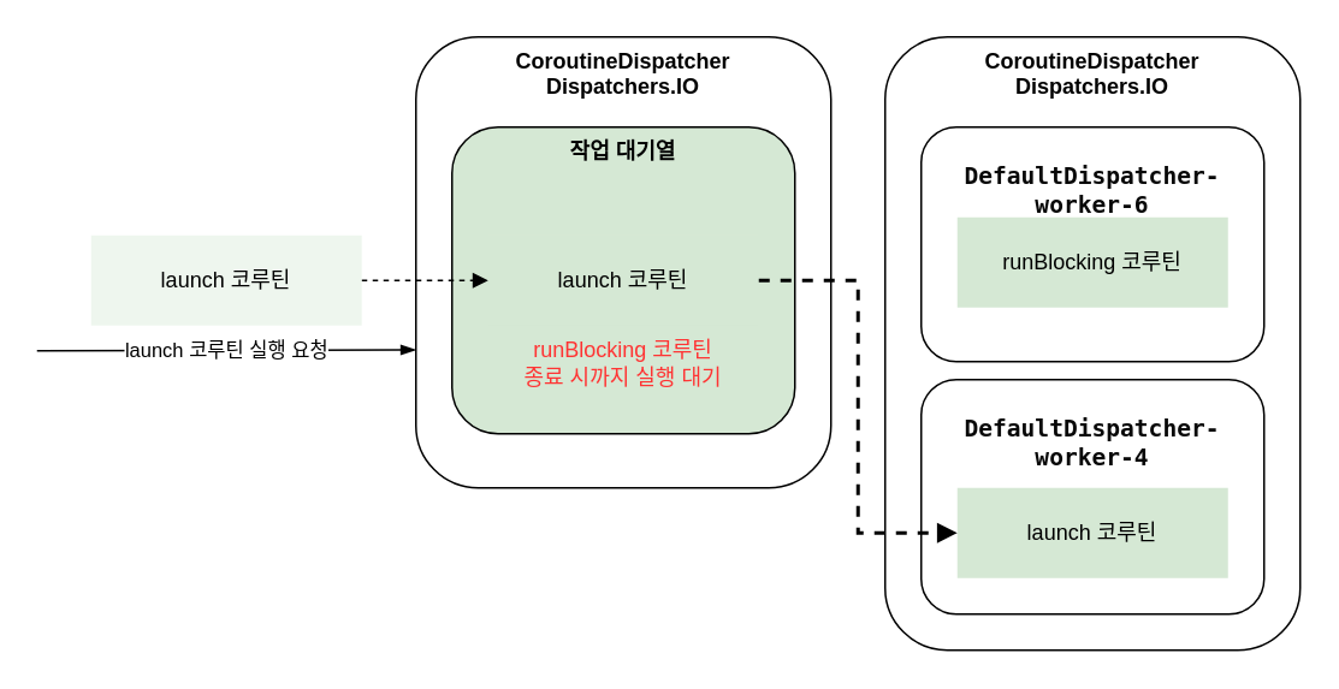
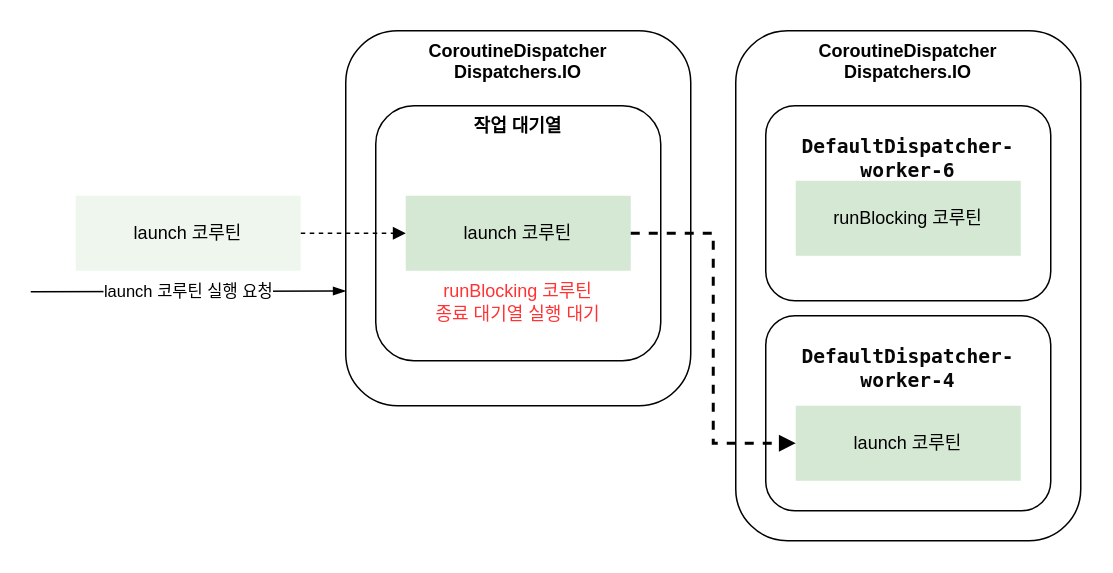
  <mxCell id="0" />
  <mxCell id="1" parent="0" />
  <mxCell id="2" value="CoroutineDispatcher&lt;br&gt;Dispatchers.IO" style="rounded=1;whiteSpace=wrap;html=1;fontStyle=1;verticalAlign=top;" vertex="1" parent="1"><mxGeometry x="490" y="20" width="230" height="340" as="geometry" /></mxCell>
  <mxCell id="3" value="CoroutineDispatcher&lt;br&gt;Dispatchers.IO" style="rounded=1;whiteSpace=wrap;html=1;fontStyle=1;verticalAlign=top;" vertex="1" parent="1"><mxGeometry x="230" y="20" width="230" height="250" as="geometry" /></mxCell>
- <mxCell id="4" value="작업 대기열" style="rounded=1;whiteSpace=wrap;html=1;fontStyle=1;verticalAlign=top;fillColor=#d5e8d4;" vertex="1" parent="1"><mxGeometry x="250" y="70" width="190" height="170" as="geometry" /></mxCell>
+ <mxCell id="4" value="작업 대기열" style="rounded=1;whiteSpace=wrap;html=1;fontStyle=1;verticalAlign=top;" vertex="1" parent="1"><mxGeometry x="250" y="70" width="190" height="170" as="geometry" /></mxCell>
  <mxCell id="5" value="launch 코루틴" style="rounded=0;whiteSpace=wrap;html=1;fillColor=#d5e8d4;strokeColor=none;" vertex="1" parent="1"><mxGeometry x="270" y="130" width="150" height="50" as="geometry" /></mxCell>
- <mxCell id="6" value="runBlocking 코루틴&lt;div&gt;종료 시까지 실행 대기&lt;/div&gt;" style="text;html=1;align=center;verticalAlign=middle;whiteSpace=wrap;rounded=0;fontColor=#FF3333;" vertex="1" parent="1"><mxGeometry x="285" y="176" width="120" height="50" as="geometry" /></mxCell>
+ <mxCell id="6" value="runBlocking 코루틴&lt;div&gt;종료 대기열 실행 대기&lt;/div&gt;" style="text;html=1;align=center;verticalAlign=middle;whiteSpace=wrap;rounded=0;fontColor=#FF3333;" vertex="1" parent="1"><mxGeometry x="285" y="176" width="120" height="50" as="geometry" /></mxCell>
  <mxCell id="7" value="&lt;div style=&quot;background-color:#ffffff;color:#080808&quot;&gt;&lt;pre style=&quot;font-family:'IBM Plex Mono',monospace;font-size:9.8pt;&quot;&gt;DefaultDispatcher-&lt;br/&gt;worker-6&lt;/pre&gt;&lt;/div&gt;" style="rounded=1;whiteSpace=wrap;html=1;fontStyle=1;verticalAlign=top;" vertex="1" parent="1"><mxGeometry x="510" y="70" width="190" height="130" as="geometry" /></mxCell>
  <mxCell id="8" value="runBlocking 코루틴" style="rounded=0;whiteSpace=wrap;html=1;fillColor=#d5e8d4;strokeColor=none;" vertex="1" parent="1"><mxGeometry x="530" y="120" width="150" height="50" as="geometry" /></mxCell>
  <mxCell id="9" value="" style="endArrow=blockThin;html=1;rounded=0;entryX=0;entryY=0.75;entryDx=0;entryDy=0;endFill=1;" edge="1" parent="1"><mxGeometry width="50" height="50" relative="1" as="geometry"><mxPoint x="20" y="194" as="sourcePoint" /><mxPoint x="230" y="193.5" as="targetPoint" /></mxGeometry></mxCell>
  <mxCell id="10" value="launch 코루틴 실행 요청" style="edgeLabel;html=1;align=center;verticalAlign=middle;resizable=0;points=[];" vertex="1" connectable="0" parent="9"><mxGeometry x="-0.333" relative="1" as="geometry"><mxPoint x="35" as="offset" /></mxGeometry></mxCell>
  <mxCell id="11" style="edgeStyle=orthogonalEdgeStyle;rounded=0;orthogonalLoop=1;jettySize=auto;html=1;entryX=0;entryY=0.5;entryDx=0;entryDy=0;endArrow=block;endFill=1;dashed=1;" edge="1" parent="1" source="12" target="5"><mxGeometry relative="1" as="geometry" /></mxCell>
  <mxCell id="12" value="launch 코루틴" style="rounded=0;whiteSpace=wrap;html=1;fillColor=#d5e8d4;strokeColor=none;opacity=40;" vertex="1" parent="1"><mxGeometry x="50" y="130" width="150" height="50" as="geometry" /></mxCell>
  <mxCell id="13" value="&lt;div style=&quot;background-color:#ffffff;color:#080808&quot;&gt;&lt;pre style=&quot;font-family:'IBM Plex Mono',monospace;font-size:9.8pt;&quot;&gt;DefaultDispatcher-&lt;br&gt;worker-4&lt;/pre&gt;&lt;/div&gt;" style="rounded=1;whiteSpace=wrap;html=1;fontStyle=1;verticalAlign=top;" vertex="1" parent="1"><mxGeometry x="510" y="210" width="190" height="130" as="geometry" /></mxCell>
  <mxCell id="14" value="launch 코루틴" style="rounded=0;whiteSpace=wrap;html=1;fillColor=#d5e8d4;strokeColor=none;" vertex="1" parent="1"><mxGeometry x="530" y="270" width="150" height="50" as="geometry" /></mxCell>
  <mxCell id="15" style="edgeStyle=orthogonalEdgeStyle;rounded=0;orthogonalLoop=1;jettySize=auto;html=1;entryX=0;entryY=0.5;entryDx=0;entryDy=0;dashed=1;endArrow=block;endFill=1;strokeWidth=2;" edge="1" parent="1" source="5" target="14"><mxGeometry relative="1" as="geometry" /></mxCell>
